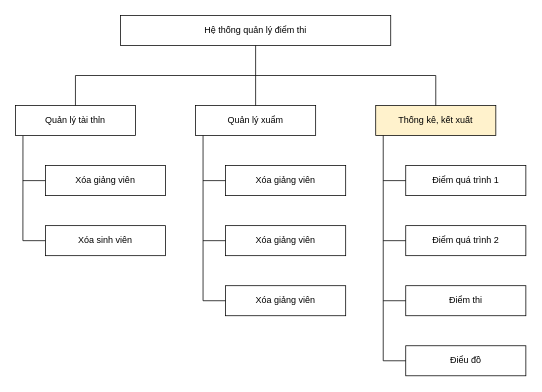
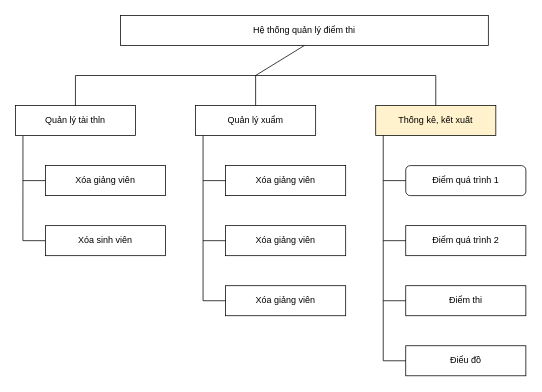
  <mxCell id="0" />
  <mxCell id="1" parent="0" />
- <mxCell id="2" value="Hệ thống quản lý điểm thi" style="rounded=0;whiteSpace=wrap;html=1;" vertex="1" parent="1"><mxGeometry x="160" y="20" width="360" height="40" as="geometry" /></mxCell>
+ <mxCell id="2" value="Hệ thống quản lý điểm thi" style="rounded=0;whiteSpace=wrap;html=1;" vertex="1" parent="1"><mxGeometry x="160" y="20" width="490" height="40" as="geometry" /></mxCell>
  <mxCell id="3" value="" style="endArrow=none;html=1;rounded=0;entryX=0.5;entryY=1;entryDx=0;entryDy=0;" edge="1" parent="1" target="2"><mxGeometry width="50" height="50" relative="1" as="geometry"><mxPoint x="340" y="100" as="sourcePoint" /><mxPoint x="390" y="230" as="targetPoint" /></mxGeometry></mxCell>
  <mxCell id="4" value="Quản lý tài thỉn" style="rounded=0;whiteSpace=wrap;html=1;" vertex="1" parent="1"><mxGeometry x="20" y="140" width="160" height="40" as="geometry" /></mxCell>
  <mxCell id="5" value="Quản lý xuẩm" style="rounded=0;whiteSpace=wrap;html=1;" vertex="1" parent="1"><mxGeometry x="260" y="140" width="160" height="40" as="geometry" /></mxCell>
  <mxCell id="6" value="Thống kê, kết xuất" style="rounded=0;whiteSpace=wrap;html=1;fillColor=#fff2cc;" vertex="1" parent="1"><mxGeometry x="500" y="140" width="160" height="40" as="geometry" /></mxCell>
  <mxCell id="7" value="" style="endArrow=none;html=1;rounded=0;" edge="1" parent="1"><mxGeometry width="50" height="50" relative="1" as="geometry"><mxPoint x="580" y="100" as="sourcePoint" /><mxPoint x="100" y="100" as="targetPoint" /></mxGeometry></mxCell>
  <mxCell id="8" value="" style="endArrow=none;html=1;rounded=0;exitX=0.5;exitY=0;exitDx=0;exitDy=0;" edge="1" parent="1" source="4"><mxGeometry width="50" height="50" relative="1" as="geometry"><mxPoint x="50" y="150" as="sourcePoint" /><mxPoint x="100" y="100" as="targetPoint" /></mxGeometry></mxCell>
  <mxCell id="9" value="" style="endArrow=none;html=1;rounded=0;exitX=0.5;exitY=0;exitDx=0;exitDy=0;" edge="1" parent="1" source="5"><mxGeometry width="50" height="50" relative="1" as="geometry"><mxPoint x="290" y="150" as="sourcePoint" /><mxPoint x="340" y="100" as="targetPoint" /></mxGeometry></mxCell>
  <mxCell id="10" value="" style="endArrow=none;html=1;rounded=0;exitX=0.5;exitY=0;exitDx=0;exitDy=0;" edge="1" parent="1" source="6"><mxGeometry width="50" height="50" relative="1" as="geometry"><mxPoint x="580" y="130" as="sourcePoint" /><mxPoint x="580" y="100" as="targetPoint" /></mxGeometry></mxCell>
  <mxCell id="11" value="" style="endArrow=none;html=1;rounded=0;entryX=0.063;entryY=1.01;entryDx=0;entryDy=0;entryPerimeter=0;" edge="1" parent="1" target="4"><mxGeometry width="50" height="50" relative="1" as="geometry"><mxPoint x="30" y="320" as="sourcePoint" /><mxPoint x="40" y="180" as="targetPoint" /></mxGeometry></mxCell>
  <mxCell id="12" value="Xóa giảng viên" style="rounded=0;whiteSpace=wrap;html=1;" vertex="1" parent="1"><mxGeometry x="60" y="220" width="160" height="40" as="geometry" /></mxCell>
  <mxCell id="13" value="Xóa sinh viên" style="rounded=0;whiteSpace=wrap;html=1;" vertex="1" parent="1"><mxGeometry x="60" y="300" width="160" height="40" as="geometry" /></mxCell>
  <mxCell id="14" value="" style="endArrow=none;html=1;rounded=0;exitX=0;exitY=0.5;exitDx=0;exitDy=0;" edge="1" parent="1" source="13"><mxGeometry width="50" height="50" relative="1" as="geometry"><mxPoint x="-20" y="370" as="sourcePoint" /><mxPoint x="30" y="320" as="targetPoint" /></mxGeometry></mxCell>
  <mxCell id="15" value="" style="endArrow=none;html=1;rounded=0;exitX=0;exitY=0.5;exitDx=0;exitDy=0;" edge="1" parent="1" source="12"><mxGeometry width="50" height="50" relative="1" as="geometry"><mxPoint x="-20" y="290" as="sourcePoint" /><mxPoint x="30" y="240" as="targetPoint" /></mxGeometry></mxCell>
  <mxCell id="16" value="Xóa giảng viên" style="rounded=0;whiteSpace=wrap;html=1;" vertex="1" parent="1"><mxGeometry x="300" y="220" width="160" height="40" as="geometry" /></mxCell>
  <mxCell id="17" value="Xóa giảng viên" style="rounded=0;whiteSpace=wrap;html=1;" vertex="1" parent="1"><mxGeometry x="300" y="300" width="160" height="40" as="geometry" /></mxCell>
  <mxCell id="18" value="Xóa giảng viên" style="rounded=0;whiteSpace=wrap;html=1;" vertex="1" parent="1"><mxGeometry x="300" y="380" width="160" height="40" as="geometry" /></mxCell>
  <mxCell id="19" value="" style="endArrow=none;html=1;rounded=0;" edge="1" parent="1"><mxGeometry width="50" height="50" relative="1" as="geometry"><mxPoint x="270" y="400" as="sourcePoint" /><mxPoint x="270" y="180" as="targetPoint" /></mxGeometry></mxCell>
  <mxCell id="20" value="" style="endArrow=none;html=1;rounded=0;" edge="1" parent="1" source="18"><mxGeometry width="50" height="50" relative="1" as="geometry"><mxPoint x="220" y="450" as="sourcePoint" /><mxPoint x="270" y="400" as="targetPoint" /></mxGeometry></mxCell>
  <mxCell id="21" value="" style="endArrow=none;html=1;rounded=0;" edge="1" parent="1" source="17"><mxGeometry width="50" height="50" relative="1" as="geometry"><mxPoint x="220" y="370" as="sourcePoint" /><mxPoint x="270" y="320" as="targetPoint" /></mxGeometry></mxCell>
  <mxCell id="22" value="" style="endArrow=none;html=1;rounded=0;exitX=0;exitY=0.5;exitDx=0;exitDy=0;" edge="1" parent="1" source="16"><mxGeometry width="50" height="50" relative="1" as="geometry"><mxPoint x="220" y="290" as="sourcePoint" /><mxPoint x="270" y="240" as="targetPoint" /></mxGeometry></mxCell>
- <mxCell id="23" value="Điểm quá trình 1" style="rounded=0;whiteSpace=wrap;html=1;" vertex="1" parent="1"><mxGeometry x="540" y="220" width="160" height="40" as="geometry" /></mxCell>
+ <mxCell id="23" value="Điểm quá trình 1" style="whiteSpace=wrap;html=1;rounded=1;" vertex="1" parent="1"><mxGeometry x="540" y="220" width="160" height="40" as="geometry" /></mxCell>
  <mxCell id="24" value="Điểm quá trình 2" style="rounded=0;whiteSpace=wrap;html=1;" vertex="1" parent="1"><mxGeometry x="540" y="300" width="160" height="40" as="geometry" /></mxCell>
  <mxCell id="25" value="Điểm thi" style="rounded=0;whiteSpace=wrap;html=1;" vertex="1" parent="1"><mxGeometry x="540" y="380" width="160" height="40" as="geometry" /></mxCell>
  <mxCell id="26" value="Điểu đồ" style="rounded=0;whiteSpace=wrap;html=1;" vertex="1" parent="1"><mxGeometry x="540" y="460" width="160" height="40" as="geometry" /></mxCell>
  <mxCell id="27" value="" style="endArrow=none;html=1;rounded=0;" edge="1" parent="1"><mxGeometry width="50" height="50" relative="1" as="geometry"><mxPoint x="510" y="480" as="sourcePoint" /><mxPoint x="510" y="180" as="targetPoint" /></mxGeometry></mxCell>
  <mxCell id="28" value="" style="endArrow=none;html=1;rounded=0;" edge="1" parent="1" source="26"><mxGeometry width="50" height="50" relative="1" as="geometry"><mxPoint x="460" y="530" as="sourcePoint" /><mxPoint x="510" y="480" as="targetPoint" /></mxGeometry></mxCell>
  <mxCell id="29" value="" style="endArrow=none;html=1;rounded=0;" edge="1" parent="1" source="25"><mxGeometry width="50" height="50" relative="1" as="geometry"><mxPoint x="460" y="450" as="sourcePoint" /><mxPoint x="510" y="400" as="targetPoint" /></mxGeometry></mxCell>
  <mxCell id="30" value="" style="endArrow=none;html=1;rounded=0;" edge="1" parent="1" source="24"><mxGeometry width="50" height="50" relative="1" as="geometry"><mxPoint x="460" y="370" as="sourcePoint" /><mxPoint x="510" y="320" as="targetPoint" /></mxGeometry></mxCell>
  <mxCell id="31" value="" style="endArrow=none;html=1;rounded=0;" edge="1" parent="1" source="23"><mxGeometry width="50" height="50" relative="1" as="geometry"><mxPoint x="460" y="290" as="sourcePoint" /><mxPoint x="510" y="240" as="targetPoint" /></mxGeometry></mxCell>
